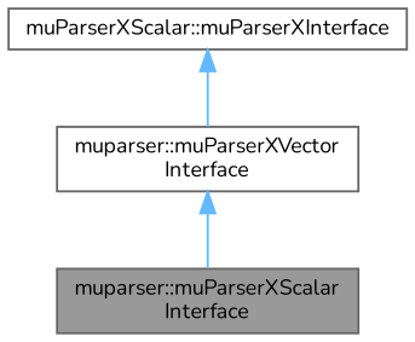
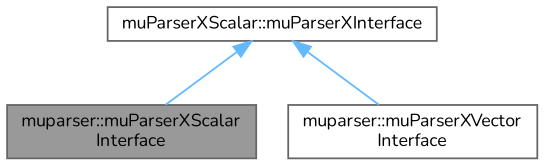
  digraph {
    fontname=Nunito
    node [color=gray40 fillcolor=white fontname=Nunito fontsize=10 shape=box style=filled]
    edge [color=steelblue1 dir=back fontname=Nunito fontsize=10 labelfontname=Helvetica labelfontsize=10 style=solid]
    n1 [fillcolor=grey60 fontcolor=black height=0.2 label="muparser::muParserXScalar\lInterface" width=0.4]
    n2 [height=0.2 label="muparser::muParserXVector\lInterface" width=0.4]
    n3 [height=0.2 label="muParserXScalar::muParserXInterface" width=0.4]
-   n2 -> n1
+   n3 -> n1
    n3 -> n2
  }
